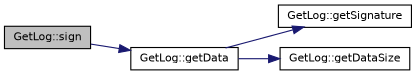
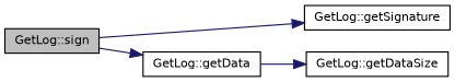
  digraph {
    rankdir=LR
    node [color=black fillcolor=white fontname=Helvetica fontsize=10 shape=record style=filled]
    edge [color=midnightblue fontname=Helvetica fontsize=10 labelfontname=Helvetica labelfontsize=10 style=solid]
    n1 [fillcolor=grey75 fontcolor=black height=0.2 label="GetLog::sign" width=0.4]
    n2 [height=0.2 label="GetLog::getData" width=0.4]
    n3 [height=0.2 label="GetLog::getSignature" width=0.4]
    n4 [height=0.2 label="GetLog::getDataSize" width=0.4]
    n1 -> n2
-   n2 -> n3
+   n1 -> n3
    n2 -> n4
  }
